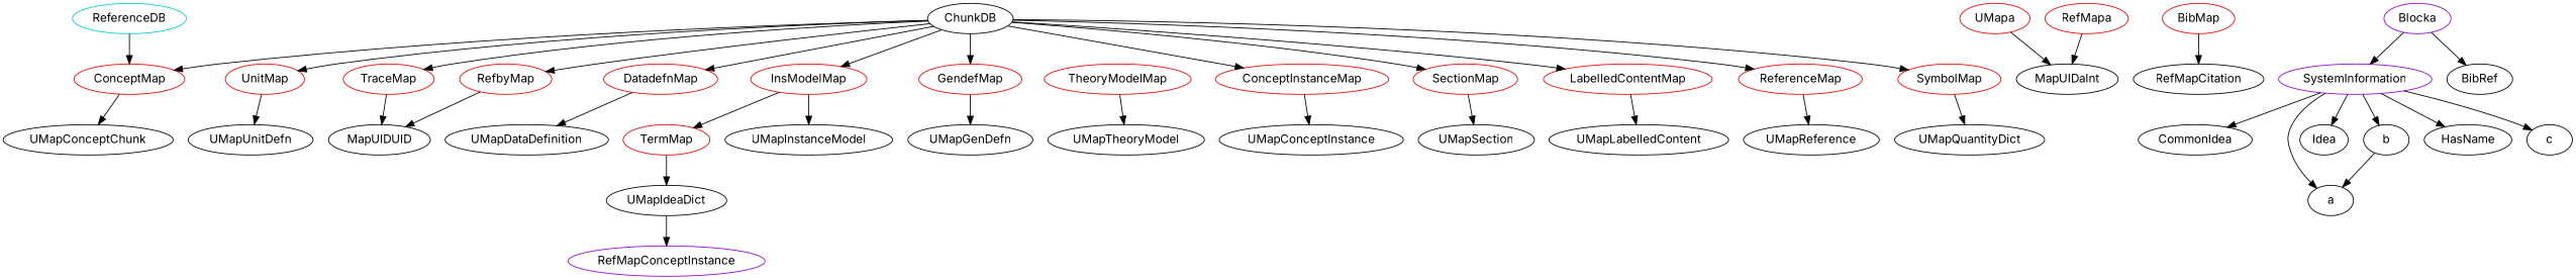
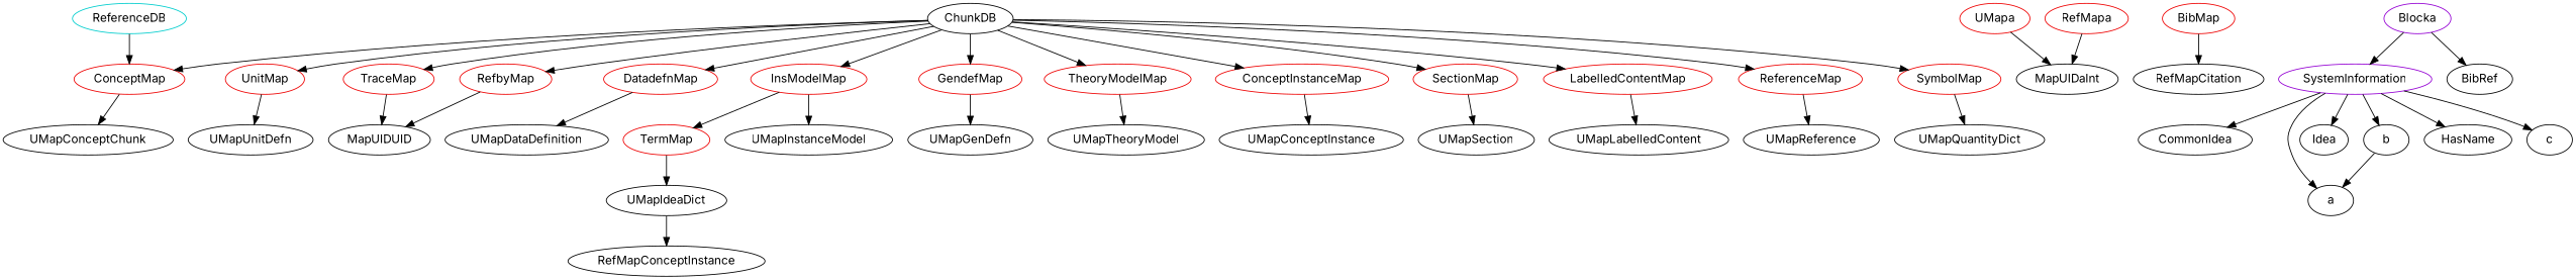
  digraph {
    fontname=Inter
    node [fontname=Inter]
    edge [fontname=Inter]
    n1 [color=black label=ChunkDB shape=oval]
    n2 [color=red2 label=SymbolMap shape=oval]
    n3 [color=red2 label=TermMap shape=oval]
    n4 [color=red2 label=ConceptMap shape=oval]
    n5 [color=red2 label=UnitMap shape=oval]
    n6 [color=red2 label=TraceMap shape=oval]
    n7 [color=red2 label=RefbyMap shape=oval]
    n8 [color=red2 label=DatadefnMap shape=oval]
    n9 [color=red2 label=InsModelMap shape=oval]
    n10 [color=red2 label=GendefMap shape=oval]
    n11 [color=red2 label=TheoryModelMap shape=oval]
    n12 [color=red2 label=ConceptInstanceMap shape=oval]
    n13 [color=red2 label=SectionMap shape=oval]
    n14 [color=red2 label=LabelledContentMap shape=oval]
    n15 [color=red2 label=ReferenceMap shape=oval]
    n16 [color=red2 label=UMapa shape=oval]
    MapUIDaInt
    UMapQuantityDict
    UMapConceptChunk
    UMapUnitDefn
    UMapIdeaDict
    UMapTheoryModel
    MapUIDUID
    UMapDataDefinition
    UMapInstanceModel
    UMapGenDefn
    UMapConceptInstance
    UMapSection
    UMapLabelledContent
    UMapReference
    n31 [color=red2 label=BibMap shape=oval]
    RefMapCitation
-   RefMapConceptInstance [color=darkviolet]
+   RefMapConceptInstance
    n34 [color=cyan3 label=ReferenceDB shape=oval]
    n35 [color=darkviolet label=SystemInformation shape=oval]
    CommonIdea
    a
    Idea
    b
    HasName
    c
    n42 [color=darkviolet label=Blocka shape=oval]
    BibRef
    n44 [color=red2 label=RefMapa shape=oval]
    subgraph sub_1 {
      subgraph sub_2 {
        n1
        n2
        n3
        n4
        n5
        n6
        n7
        n8
        n9
        n10
        n11
        n12
        n13
        n14
        n15
      }
      subgraph sub_3 {
        n16
        MapUIDaInt
      }
      subgraph sub_4 {
        n2
        UMapQuantityDict
      }
      subgraph sub_5 {
        n4
        UMapConceptChunk
      }
      subgraph sub_6 {
        n5
        UMapUnitDefn
      }
      subgraph sub_7 {
        n3
        UMapIdeaDict
      }
      subgraph sub_8 {
        n11
        UMapTheoryModel
      }
      subgraph sub_9 {
        n6
        MapUIDUID
      }
      subgraph sub_10 {
        n7
        MapUIDUID
      }
      subgraph sub_11 {
        n8
        UMapDataDefinition
      }
      subgraph sub_12 {
        n9
        UMapInstanceModel
      }
      subgraph sub_13 {
        n10
        UMapGenDefn
      }
      subgraph sub_14 {
        n12
        UMapConceptInstance
      }
      subgraph sub_15 {
        n13
        UMapSection
      }
      subgraph sub_16 {
        n14
        UMapLabelledContent
      }
      subgraph sub_17 {
        n15
        UMapReference
      }
    }
    subgraph sub_18 {
    }
    subgraph sub_19 {
      subgraph sub_20 {
        n31
        RefMapCitation
      }
      subgraph sub_21 {
        n4
        RefMapConceptInstance
      }
      subgraph sub_22 {
        n4
        n34
      }
      subgraph sub_23 {
        n35
        CommonIdea
        a
        Idea
        b
        HasName
        c
      }
      subgraph sub_24 {
        n35
        a
        n42
        BibRef
      }
      subgraph sub_25 {
        MapUIDaInt
        n44
      }
    }
    subgraph sub_26 {
    }
    n1 -> n2
    n1 -> n4
    n1 -> n5
    n1 -> n6
    n1 -> n7
    n1 -> n8
    n1 -> n9
    n1 -> n10
+   n1 -> n11
    n1 -> n12
    n1 -> n13
    n1 -> n14
    n1 -> n15
    n2 -> UMapQuantityDict
    n3 -> UMapIdeaDict
    n4 -> UMapConceptChunk
    n5 -> UMapUnitDefn
    n6 -> MapUIDUID
    n7 -> MapUIDUID
    n8 -> UMapDataDefinition
    n9 -> n3
    n9 -> UMapInstanceModel
    n10 -> UMapGenDefn
    n11 -> UMapTheoryModel
    n12 -> UMapConceptInstance
    n13 -> UMapSection
    n14 -> UMapLabelledContent
    n15 -> UMapReference
    n16 -> MapUIDaInt
    UMapIdeaDict -> RefMapConceptInstance
    n31 -> RefMapCitation
    n34 -> n4
    n35 -> CommonIdea
    n35 -> a
    n35 -> Idea
    n35 -> b
    n35 -> HasName
    n35 -> c
    b -> a
    n42 -> n35
    n42 -> BibRef
    n44 -> MapUIDaInt
  }
